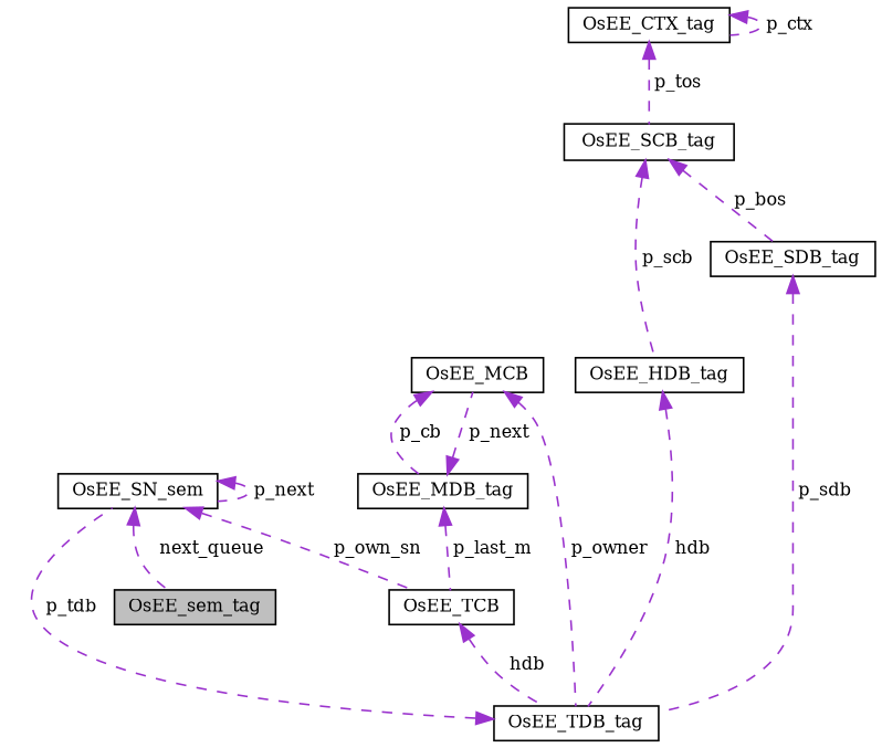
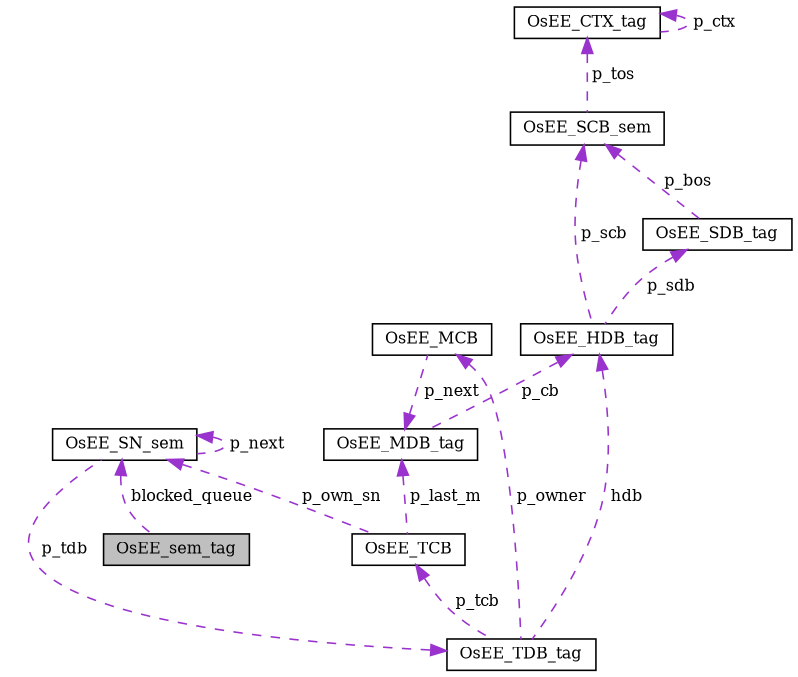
  digraph {
    fontname="DejaVu Serif"
    node [color=black fillcolor=white fontname="DejaVu Serif" fontsize=10 shape=record style=filled]
    edge [color=darkorchid3 dir=back fontname="DejaVu Serif" fontsize=10 labelfontname=Helvetica labelfontsize=10 style=dashed]
    n1 [fillcolor=grey75 fontcolor=black height=0.2 label=OsEE_sem_tag width=0.4]
    n2 [height=0.2 label=OsEE_SN_sem width=0.4]
    n3 [height=0.2 label=OsEE_TCB width=0.4]
    n4 [height=0.2 label=OsEE_TDB_tag width=0.4]
    n5 [height=0.2 label=OsEE_MCB width=0.4]
    n6 [height=0.2 label=OsEE_MDB_tag width=0.4]
    n7 [height=0.2 label=OsEE_HDB_tag width=0.4]
-   n8 [height=0.2 label=OsEE_SCB_tag width=0.4]
+   n8 [height=0.2 label=OsEE_SCB_sem width=0.4]
    n9 [height=0.2 label=OsEE_SDB_tag width=0.4]
    n10 [height=0.2 label=OsEE_CTX_tag width=0.4]
-   n2 -> n1 [label=" next_queue"]
+   n2 -> n1 [label=" blocked_queue"]
    n2 -> n2 [label=" p_next"]
    n2 -> n3 [label=" p_own_sn"]
-   n3 -> n4 [label=" hdb"]
+   n3 -> n4 [label=" p_tcb"]
    n4 -> n2 [label=" p_tdb"]
    n5 -> n4 [label=" p_owner"]
-   n5 -> n6 [label=" p_cb"]
+   n7 -> n6 [label=" p_cb"]
    n6 -> n3 [label=" p_last_m"]
    n6 -> n5 [label=" p_next"]
    n7 -> n4 [label=" hdb"]
    n8 -> n7 [label=" p_scb"]
    n8 -> n9 [label=" p_bos"]
-   n9 -> n4 [label=" p_sdb"]
+   n9 -> n7 [label=" p_sdb"]
    n10 -> n8 [label=" p_tos"]
    n10 -> n10 [label=" p_ctx"]
  }
